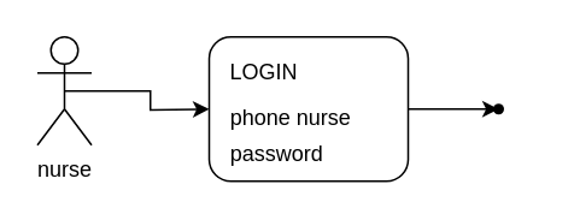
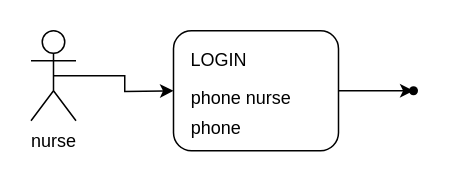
  <mxCell id="0" />
  <mxCell id="1" parent="0" />
  <mxCell id="2" style="edgeStyle=orthogonalEdgeStyle;rounded=0;orthogonalLoop=1;jettySize=auto;html=1;exitX=0.5;exitY=0.5;exitDx=0;exitDy=0;exitPerimeter=0;" edge="1" parent="1" source="3"><mxGeometry relative="1" as="geometry"><mxPoint x="115" y="60" as="targetPoint" /></mxGeometry></mxCell>
  <mxCell id="3" value="nurse" style="shape=umlActor;verticalLabelPosition=bottom;verticalAlign=top;html=1;outlineConnect=0;" vertex="1" parent="1"><mxGeometry x="20" y="20" width="30" height="60" as="geometry" /></mxCell>
  <mxCell id="4" value="" style="edgeStyle=orthogonalEdgeStyle;rounded=0;orthogonalLoop=1;jettySize=auto;html=1;" edge="1" parent="1" source="5" target="9"><mxGeometry relative="1" as="geometry" /></mxCell>
  <mxCell id="5" value="" style="rounded=1;whiteSpace=wrap;html=1;" vertex="1" parent="1"><mxGeometry x="115" y="20" width="110" height="80" as="geometry" /></mxCell>
  <mxCell id="6" value="LOGIN" style="text;html=1;align=center;verticalAlign=middle;resizable=0;points=[];autosize=1;strokeColor=none;fillColor=none;" vertex="1" parent="1"><mxGeometry x="115" y="25" width="60" height="30" as="geometry" /></mxCell>
  <mxCell id="7" value="phone nurse&amp;nbsp;" style="text;html=1;align=left;verticalAlign=middle;resizable=0;points=[];autosize=1;strokeColor=none;fillColor=none;" vertex="1" parent="1"><mxGeometry x="125" y="50" width="100" height="30" as="geometry" /></mxCell>
- <mxCell id="8" value="password" style="text;html=1;align=left;verticalAlign=middle;resizable=0;points=[];autosize=1;strokeColor=none;fillColor=none;" vertex="1" parent="1"><mxGeometry x="125" y="70" width="70" height="30" as="geometry" /></mxCell>
+ <mxCell id="8" value="phone" style="text;html=1;align=left;verticalAlign=middle;resizable=0;points=[];autosize=1;strokeColor=none;fillColor=none;" vertex="1" parent="1"><mxGeometry x="125" y="70" width="70" height="30" as="geometry" /></mxCell>
  <mxCell id="9" value="" style="shape=waypoint;sketch=0;size=6;pointerEvents=1;points=[];fillColor=default;resizable=0;rotatable=0;perimeter=centerPerimeter;snapToPoint=1;rounded=1;" vertex="1" parent="1"><mxGeometry x="255" y="40" width="40" height="40" as="geometry" /></mxCell>
